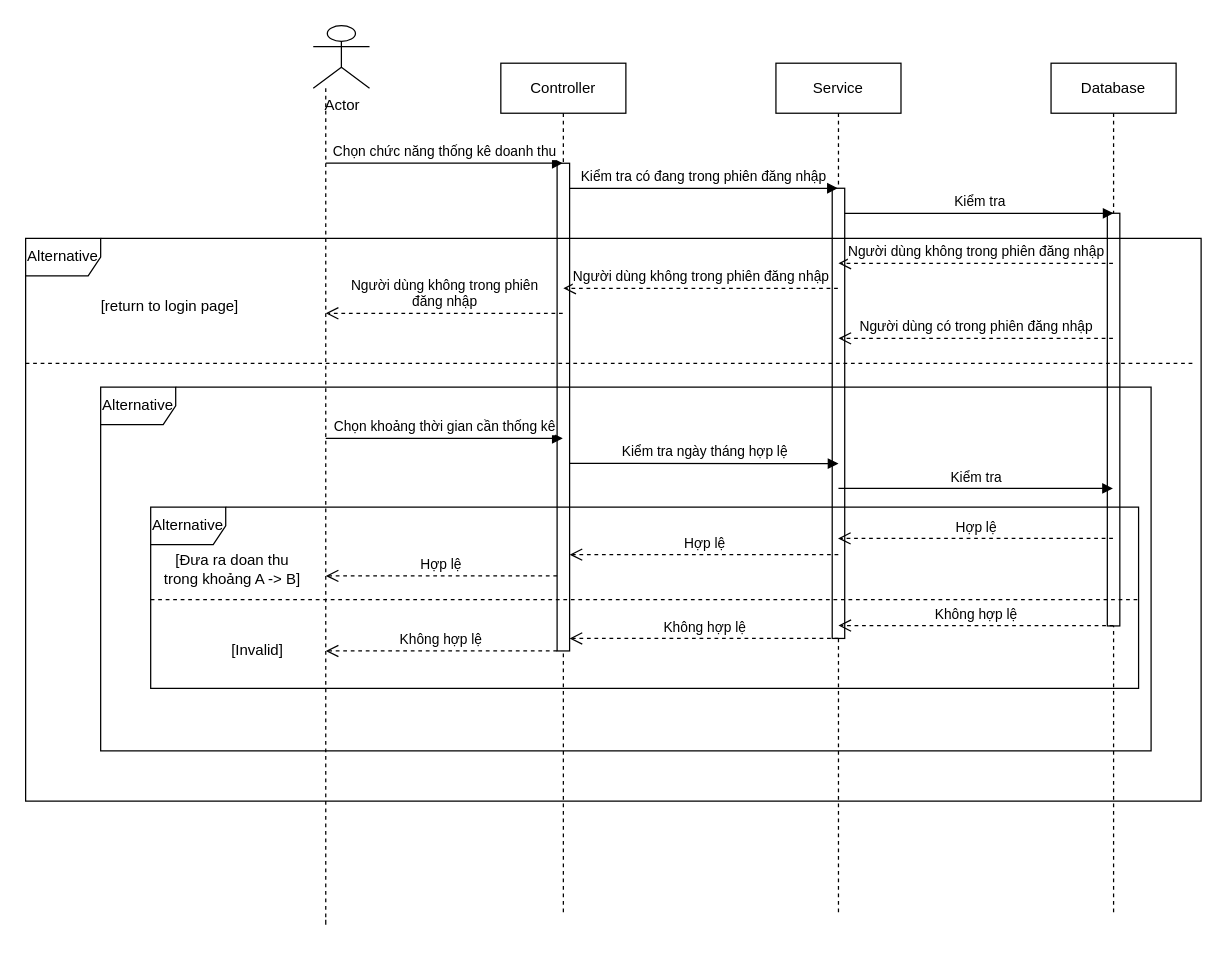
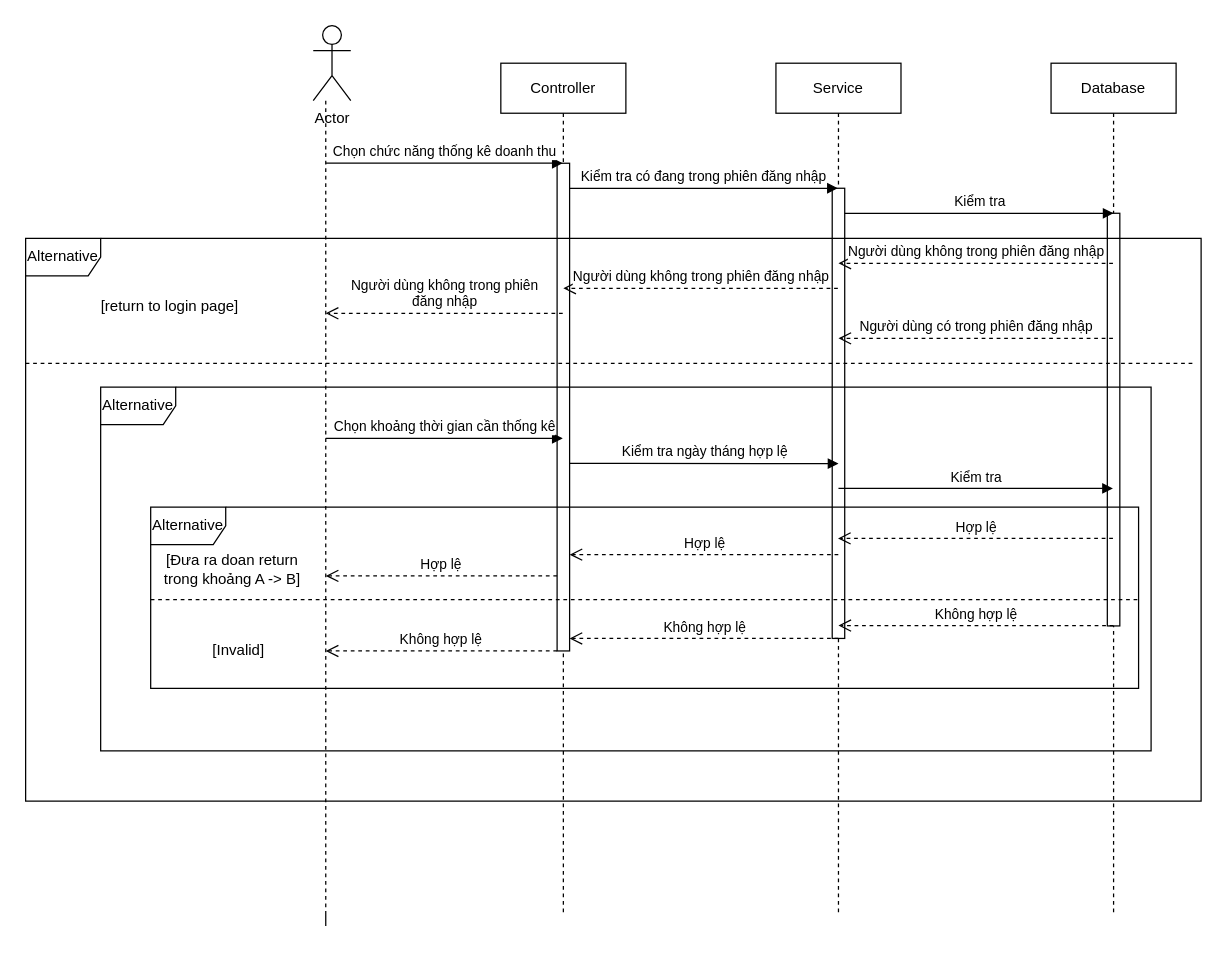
  <mxCell id="0" />
  <mxCell id="1" parent="0" />
  <mxCell id="2" value="Controller" style="shape=umlLifeline;perimeter=lifelinePerimeter;whiteSpace=wrap;html=1;container=1;dropTarget=0;collapsible=0;recursiveResize=0;outlineConnect=0;portConstraint=eastwest;newEdgeStyle={&quot;curved&quot;:0,&quot;rounded&quot;:0};" vertex="1" parent="1"><mxGeometry x="400" y="50" width="100" height="680" as="geometry" /></mxCell>
  <mxCell id="3" value="" style="html=1;points=[[0,0,0,0,5],[0,1,0,0,-5],[1,0,0,0,5],[1,1,0,0,-5]];perimeter=orthogonalPerimeter;outlineConnect=0;targetShapes=umlLifeline;portConstraint=eastwest;newEdgeStyle={&quot;curved&quot;:0,&quot;rounded&quot;:0};" vertex="1" parent="2"><mxGeometry x="45" y="80" width="10" height="390" as="geometry" /></mxCell>
  <mxCell id="4" style="edgeStyle=orthogonalEdgeStyle;rounded=0;orthogonalLoop=1;jettySize=auto;html=1;dashed=1;endArrow=none;startFill=0;" edge="1" parent="1" source="5"><mxGeometry relative="1" as="geometry"><mxPoint x="260" y="730" as="targetPoint" /><Array as="points"><mxPoint x="260" y="740" /><mxPoint x="260" y="740" /></Array></mxGeometry></mxCell>
- <mxCell id="5" value="Actor" style="shape=umlActor;verticalLabelPosition=bottom;verticalAlign=top;html=1;" vertex="1" parent="1"><mxGeometry x="250" y="20" width="45" height="50" as="geometry" /></mxCell>
+ <mxCell id="5" value="Actor" style="shape=umlActor;verticalLabelPosition=bottom;verticalAlign=top;html=1;" vertex="1" parent="1"><mxGeometry x="250" y="20" width="30" height="60" as="geometry" /></mxCell>
  <mxCell id="6" value="Service" style="shape=umlLifeline;perimeter=lifelinePerimeter;whiteSpace=wrap;html=1;container=1;dropTarget=0;collapsible=0;recursiveResize=0;outlineConnect=0;portConstraint=eastwest;newEdgeStyle={&quot;curved&quot;:0,&quot;rounded&quot;:0};" vertex="1" parent="1"><mxGeometry x="620" y="50" width="100" height="680" as="geometry" /></mxCell>
  <mxCell id="7" value="" style="html=1;points=[[0,0,0,0,5],[0,1,0,0,-5],[1,0,0,0,5],[1,1,0,0,-5]];perimeter=orthogonalPerimeter;outlineConnect=0;targetShapes=umlLifeline;portConstraint=eastwest;newEdgeStyle={&quot;curved&quot;:0,&quot;rounded&quot;:0};" vertex="1" parent="6"><mxGeometry x="45" y="100" width="10" height="360" as="geometry" /></mxCell>
  <mxCell id="8" value="Database" style="shape=umlLifeline;perimeter=lifelinePerimeter;whiteSpace=wrap;html=1;container=1;dropTarget=0;collapsible=0;recursiveResize=0;outlineConnect=0;portConstraint=eastwest;newEdgeStyle={&quot;curved&quot;:0,&quot;rounded&quot;:0};" vertex="1" parent="1"><mxGeometry x="840" y="50" width="100" height="680" as="geometry" /></mxCell>
  <mxCell id="9" value="" style="html=1;points=[[0,0,0,0,5],[0,1,0,0,-5],[1,0,0,0,5],[1,1,0,0,-5]];perimeter=orthogonalPerimeter;outlineConnect=0;targetShapes=umlLifeline;portConstraint=eastwest;newEdgeStyle={&quot;curved&quot;:0,&quot;rounded&quot;:0};" vertex="1" parent="8"><mxGeometry x="45" y="120" width="10" height="330" as="geometry" /></mxCell>
  <mxCell id="10" value="Chọn chức năng thống kê doanh thu" style="html=1;verticalAlign=bottom;endArrow=block;curved=0;rounded=0;" edge="1" parent="1"><mxGeometry width="80" relative="1" as="geometry"><mxPoint x="260" y="130" as="sourcePoint" /><mxPoint x="449.5" y="130" as="targetPoint" /><Array as="points"><mxPoint x="330" y="130" /></Array></mxGeometry></mxCell>
  <mxCell id="11" value="Kiểm tra có đang trong phiên đăng nhập" style="html=1;verticalAlign=bottom;endArrow=block;curved=0;rounded=0;" edge="1" parent="1" source="3" target="6"><mxGeometry width="80" relative="1" as="geometry"><mxPoint x="470" y="150" as="sourcePoint" /><mxPoint x="639.5" y="150" as="targetPoint" /><Array as="points"><mxPoint x="520" y="150" /></Array></mxGeometry></mxCell>
  <mxCell id="12" value="Kiểm tra" style="html=1;verticalAlign=bottom;endArrow=block;curved=0;rounded=0;" edge="1" parent="1" source="7"><mxGeometry width="80" relative="1" as="geometry"><mxPoint x="680" y="170" as="sourcePoint" /><mxPoint x="890" y="170" as="targetPoint" /><Array as="points"><mxPoint x="740" y="170" /></Array></mxGeometry></mxCell>
  <mxCell id="13" value="Người dùng không trong phiên đăng nhập" style="html=1;verticalAlign=bottom;endArrow=open;dashed=1;endSize=8;curved=0;rounded=0;" edge="1" parent="1"><mxGeometry relative="1" as="geometry"><mxPoint x="889.5" y="210" as="sourcePoint" /><mxPoint x="670" y="210" as="targetPoint" /></mxGeometry></mxCell>
  <mxCell id="14" value="Người dùng không trong phiên đăng nhập" style="html=1;verticalAlign=bottom;endArrow=open;dashed=1;endSize=8;curved=0;rounded=0;" edge="1" parent="1"><mxGeometry relative="1" as="geometry"><mxPoint x="669.5" y="230" as="sourcePoint" /><mxPoint x="450" y="230" as="targetPoint" /></mxGeometry></mxCell>
  <mxCell id="15" value="Người dùng không trong phiên&lt;div&gt;đăng nhập&lt;/div&gt;" style="html=1;verticalAlign=bottom;endArrow=open;dashed=1;endSize=8;curved=0;rounded=0;" edge="1" parent="1"><mxGeometry x="-0.0" relative="1" as="geometry"><mxPoint x="449.5" y="250" as="sourcePoint" /><mxPoint x="260" y="250" as="targetPoint" /><mxPoint as="offset" /></mxGeometry></mxCell>
  <mxCell id="16" value="Alternative" style="shape=umlFrame;whiteSpace=wrap;html=1;pointerEvents=0;" vertex="1" parent="1"><mxGeometry x="20" y="190" width="940" height="450" as="geometry" /></mxCell>
  <mxCell id="17" value="[return to login page]" style="text;html=1;align=center;verticalAlign=middle;resizable=0;points=[];autosize=1;strokeColor=none;fillColor=none;rotation=0;" vertex="1" parent="1"><mxGeometry x="70" y="230" width="130" height="30" as="geometry" /></mxCell>
  <mxCell id="18" value="" style="line;strokeWidth=1;fillColor=none;align=left;verticalAlign=middle;spacingTop=-1;spacingLeft=3;spacingRight=3;rotatable=0;labelPosition=right;points=[];portConstraint=eastwest;strokeColor=inherit;dashed=1;" vertex="1" parent="1"><mxGeometry x="20" y="286" width="935" height="8" as="geometry" /></mxCell>
  <mxCell id="19" value="Người dùng có trong phiên đăng nhập" style="html=1;verticalAlign=bottom;endArrow=open;dashed=1;endSize=8;curved=0;rounded=0;" edge="1" parent="1" source="8"><mxGeometry relative="1" as="geometry"><mxPoint x="750" y="270" as="sourcePoint" /><mxPoint x="670" y="270" as="targetPoint" /></mxGeometry></mxCell>
  <mxCell id="20" value="Alternative" style="shape=umlFrame;whiteSpace=wrap;html=1;pointerEvents=0;" vertex="1" parent="1"><mxGeometry x="80" y="309" width="840" height="291" as="geometry" /></mxCell>
  <mxCell id="21" value="Chọn khoảng thời gian cần thống kê" style="html=1;verticalAlign=bottom;endArrow=block;curved=0;rounded=0;" edge="1" parent="1"><mxGeometry x="0.003" width="80" relative="1" as="geometry"><mxPoint x="260" y="350" as="sourcePoint" /><mxPoint x="449.5" y="350" as="targetPoint" /><Array as="points"><mxPoint x="340" y="350" /></Array><mxPoint as="offset" /></mxGeometry></mxCell>
  <mxCell id="22" value="Kiểm tra ngày tháng hợp lệ" style="html=1;verticalAlign=bottom;endArrow=block;curved=0;rounded=0;entryX=0.5;entryY=0.493;entryDx=0;entryDy=0;entryPerimeter=0;" edge="1" parent="1"><mxGeometry width="80" relative="1" as="geometry"><mxPoint x="455" y="370" as="sourcePoint" /><mxPoint x="670" y="370.17" as="targetPoint" /><Array as="points"><mxPoint x="500" y="370" /></Array></mxGeometry></mxCell>
  <mxCell id="23" value="Kiểm tra" style="html=1;verticalAlign=bottom;endArrow=block;curved=0;rounded=0;" edge="1" parent="1"><mxGeometry width="80" relative="1" as="geometry"><mxPoint x="670" y="390" as="sourcePoint" /><mxPoint x="889.5" y="390" as="targetPoint" /><Array as="points"><mxPoint x="735" y="390" /></Array></mxGeometry></mxCell>
  <mxCell id="24" value="Alternative" style="shape=umlFrame;whiteSpace=wrap;html=1;pointerEvents=0;" vertex="1" parent="1"><mxGeometry x="120" y="405" width="790" height="145" as="geometry" /></mxCell>
  <mxCell id="25" value="Hợp lệ" style="html=1;verticalAlign=bottom;endArrow=open;dashed=1;endSize=8;curved=0;rounded=0;" edge="1" parent="1"><mxGeometry relative="1" as="geometry"><mxPoint x="889.5" y="430" as="sourcePoint" /><mxPoint x="669.63" y="430" as="targetPoint" /></mxGeometry></mxCell>
  <mxCell id="26" value="Hợp lệ" style="html=1;verticalAlign=bottom;endArrow=open;dashed=1;endSize=8;curved=0;rounded=0;" edge="1" parent="1"><mxGeometry relative="1" as="geometry"><mxPoint x="669.87" y="443" as="sourcePoint" /><mxPoint x="455" y="443" as="targetPoint" /></mxGeometry></mxCell>
  <mxCell id="27" value="Hợp lệ" style="html=1;verticalAlign=bottom;endArrow=open;dashed=1;endSize=8;curved=0;rounded=0;" edge="1" parent="1" source="3"><mxGeometry relative="1" as="geometry"><mxPoint x="420" y="460" as="sourcePoint" /><mxPoint x="260" y="460" as="targetPoint" /></mxGeometry></mxCell>
- <mxCell id="28" value="[Đưa ra doan thu&lt;div&gt;trong khoảng A -&amp;gt; B]&lt;/div&gt;" style="text;html=1;align=center;verticalAlign=middle;resizable=0;points=[];autosize=1;strokeColor=none;fillColor=none;" vertex="1" parent="1"><mxGeometry x="120" y="434.5" width="130" height="40" as="geometry" /></mxCell>
+ <mxCell id="28" value="[Đưa ra doan return&lt;div&gt;trong khoảng A -&amp;gt; B]&lt;/div&gt;" style="text;html=1;align=center;verticalAlign=middle;resizable=0;points=[];autosize=1;strokeColor=none;fillColor=none;" vertex="1" parent="1"><mxGeometry x="120" y="434.5" width="130" height="40" as="geometry" /></mxCell>
  <mxCell id="29" value="" style="line;strokeWidth=1;fillColor=none;align=left;verticalAlign=middle;spacingTop=-1;spacingLeft=3;spacingRight=3;rotatable=0;labelPosition=right;points=[];portConstraint=eastwest;strokeColor=inherit;dashed=1;" vertex="1" parent="1"><mxGeometry x="120" y="475" width="790" height="8" as="geometry" /></mxCell>
  <mxCell id="30" value="Không hợp lệ" style="html=1;verticalAlign=bottom;endArrow=open;dashed=1;endSize=8;curved=0;rounded=0;" edge="1" parent="1"><mxGeometry relative="1" as="geometry"><mxPoint x="889.87" y="499.7" as="sourcePoint" /><mxPoint x="670" y="499.7" as="targetPoint" /></mxGeometry></mxCell>
  <mxCell id="31" value="Không hợp lệ" style="html=1;verticalAlign=bottom;endArrow=open;dashed=1;endSize=8;curved=0;rounded=0;" edge="1" parent="1" target="3"><mxGeometry relative="1" as="geometry"><mxPoint x="669.87" y="510" as="sourcePoint" /><mxPoint x="460" y="510" as="targetPoint" /></mxGeometry></mxCell>
  <mxCell id="32" value="Không hợp lệ" style="html=1;verticalAlign=bottom;endArrow=open;dashed=1;endSize=8;curved=0;rounded=0;" edge="1" parent="1"><mxGeometry relative="1" as="geometry"><mxPoint x="445" y="520" as="sourcePoint" /><mxPoint x="260" y="520" as="targetPoint" /></mxGeometry></mxCell>
- <mxCell id="33" value="[Invalid]" style="text;html=1;align=center;verticalAlign=middle;resizable=0;points=[];autosize=1;strokeColor=none;fillColor=none;" vertex="1" parent="1"><mxGeometry x="175" y="505" width="60" height="30" as="geometry" /></mxCell>
+ <mxCell id="33" value="[Invalid]" style="text;html=1;align=center;verticalAlign=middle;resizable=0;points=[];autosize=1;strokeColor=none;fillColor=none;" vertex="1" parent="1"><mxGeometry x="160" y="505" width="60" height="30" as="geometry" /></mxCell>
